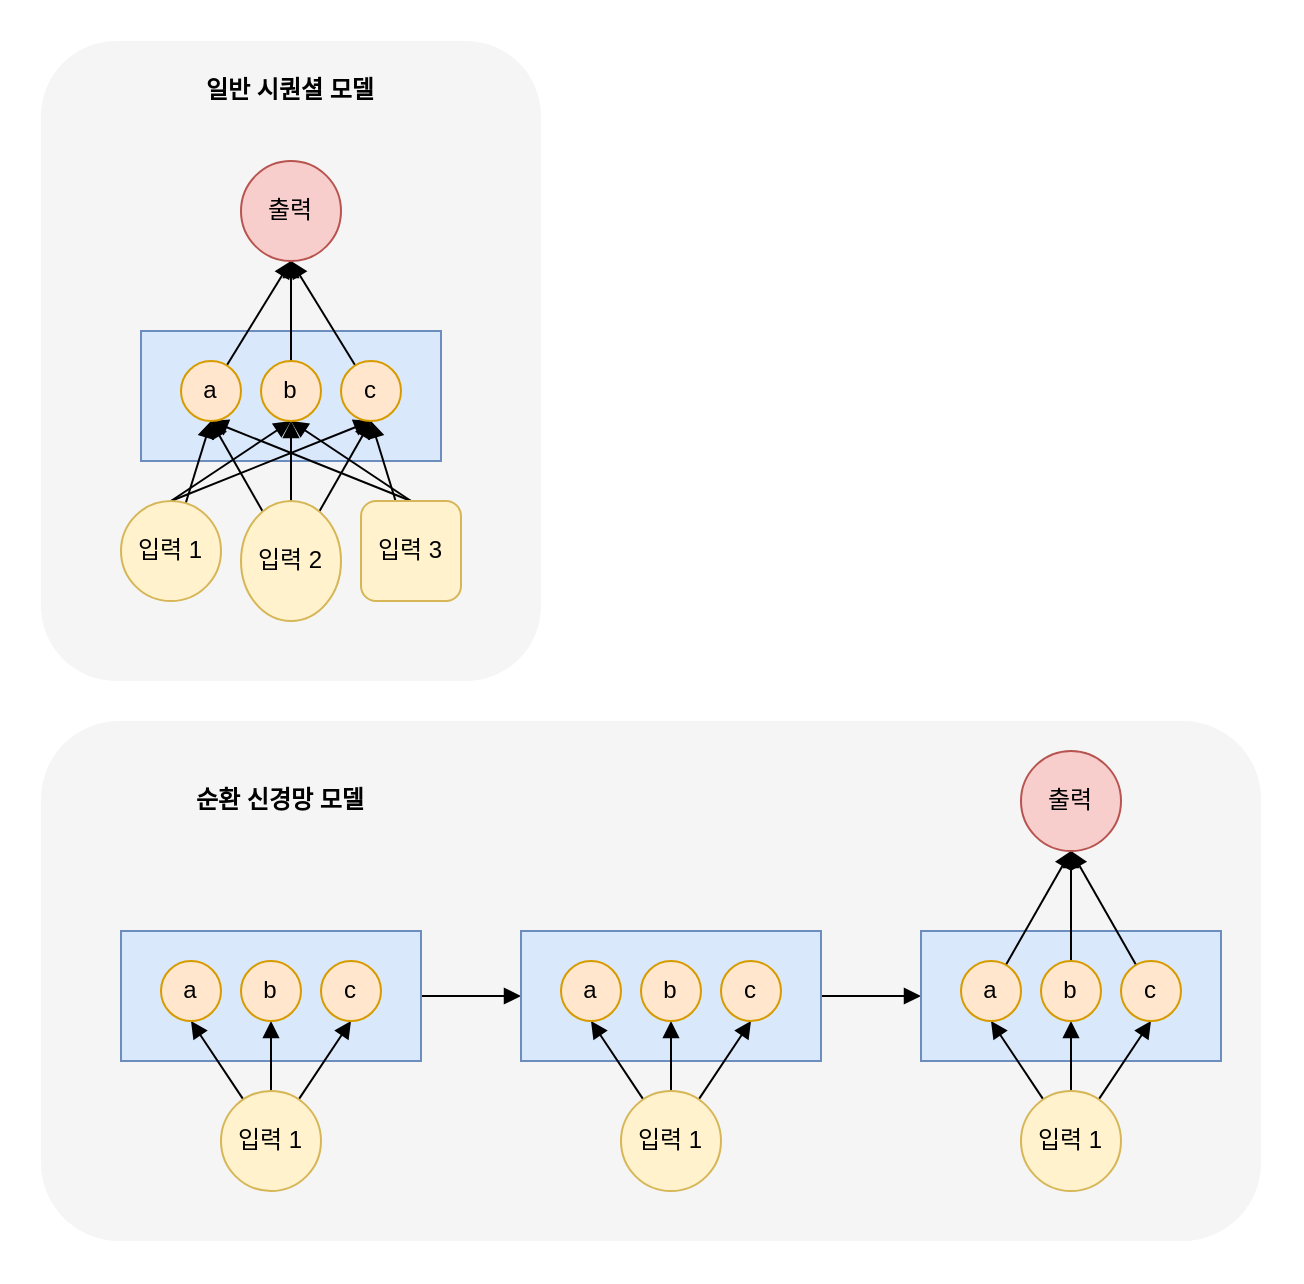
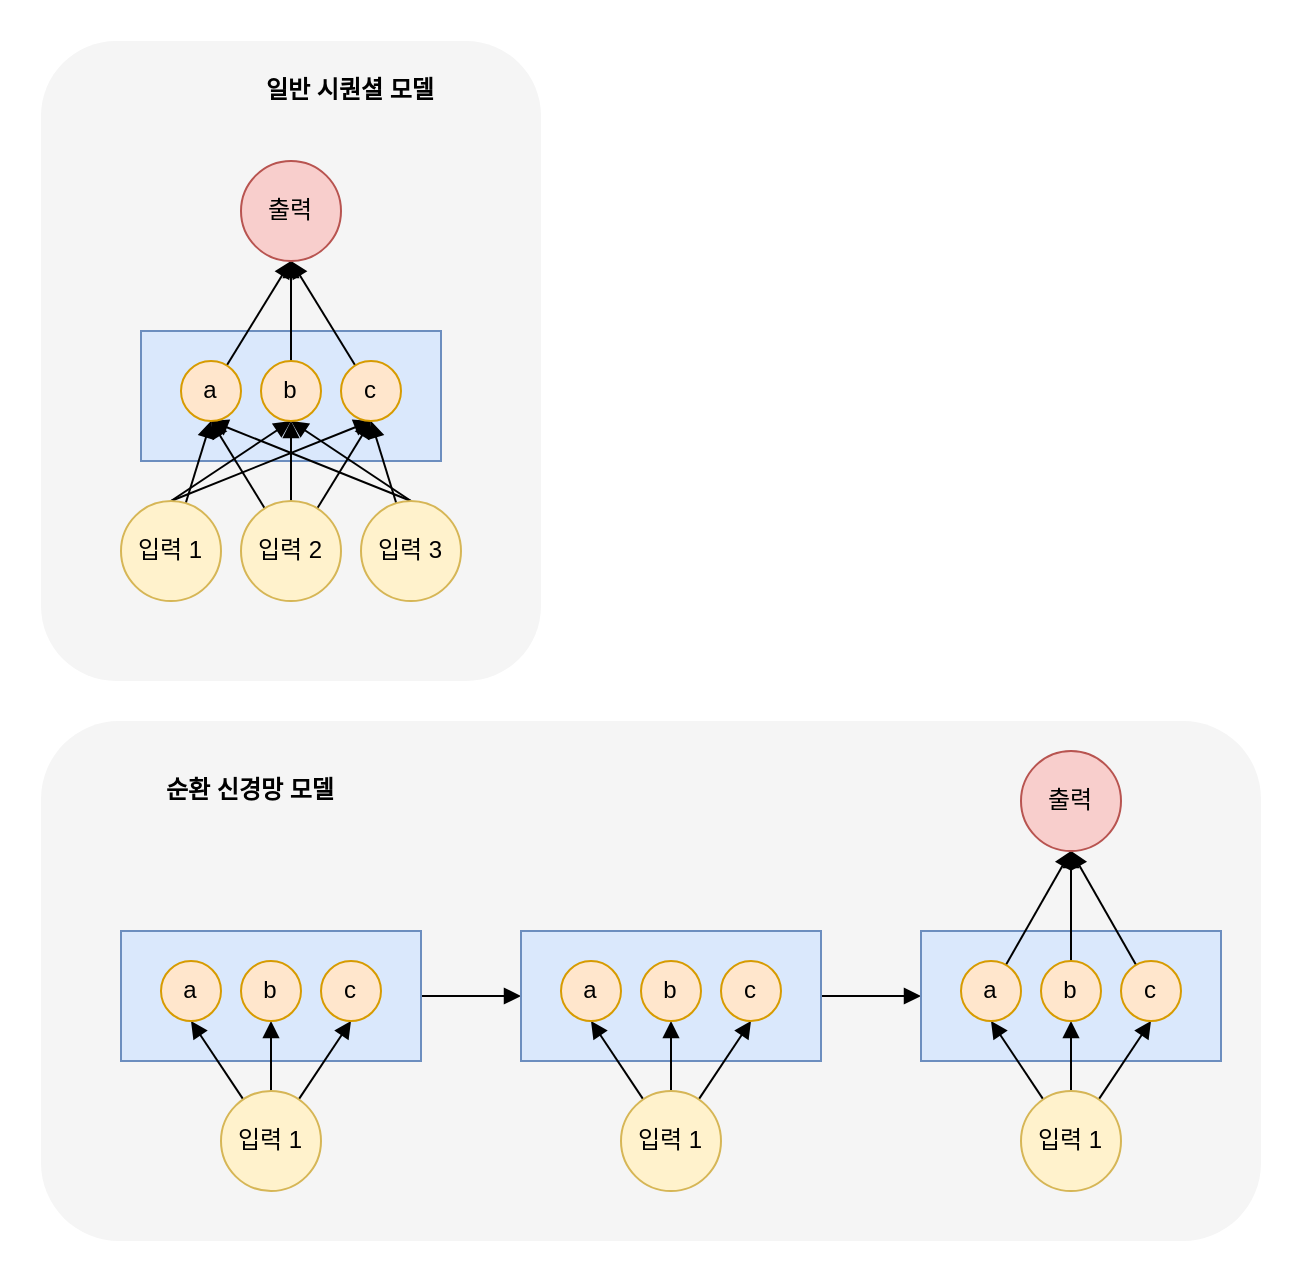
  <mxCell id="0" />
  <mxCell id="1" parent="0" />
  <mxCell id="2" value="" style="rounded=1;whiteSpace=wrap;html=1;fillColor=#f5f5f5;fontColor=#333333;strokeColor=none;" vertex="1" parent="1"><mxGeometry x="20" y="360" width="610" height="260" as="geometry" /></mxCell>
  <mxCell id="3" value="" style="rounded=1;whiteSpace=wrap;html=1;fillColor=#f5f5f5;fontColor=#333333;strokeColor=none;" vertex="1" parent="1"><mxGeometry x="20" y="20" width="250" height="320" as="geometry" /></mxCell>
  <mxCell id="4" style="edgeStyle=orthogonalEdgeStyle;rounded=0;orthogonalLoop=1;jettySize=auto;html=1;entryX=0;entryY=0.5;entryDx=0;entryDy=0;endArrow=block;endFill=1;" edge="1" parent="1" source="5" target="34"><mxGeometry relative="1" as="geometry" /></mxCell>
  <mxCell id="5" value="" style="rounded=0;whiteSpace=wrap;html=1;fillColor=#dae8fc;strokeColor=#6c8ebf;" vertex="1" parent="1"><mxGeometry x="60" y="465" width="150" height="65" as="geometry" /></mxCell>
  <mxCell id="6" value="" style="rounded=0;whiteSpace=wrap;html=1;fillColor=#dae8fc;strokeColor=#6c8ebf;" vertex="1" parent="1"><mxGeometry x="70" y="165" width="150" height="65" as="geometry" /></mxCell>
  <mxCell id="7" style="rounded=0;orthogonalLoop=1;jettySize=auto;html=1;entryX=0.5;entryY=1;entryDx=0;entryDy=0;endArrow=block;endFill=1;" edge="1" parent="1" source="10" target="20"><mxGeometry relative="1" as="geometry" /></mxCell>
  <mxCell id="8" style="rounded=0;orthogonalLoop=1;jettySize=auto;html=1;entryX=0.5;entryY=1;entryDx=0;entryDy=0;exitX=0.5;exitY=0;exitDx=0;exitDy=0;endArrow=block;endFill=1;" edge="1" parent="1" source="10" target="22"><mxGeometry relative="1" as="geometry" /></mxCell>
  <mxCell id="9" style="rounded=0;orthogonalLoop=1;jettySize=auto;html=1;entryX=0.5;entryY=1;entryDx=0;entryDy=0;exitX=0.5;exitY=0;exitDx=0;exitDy=0;endArrow=block;endFill=1;" edge="1" parent="1" source="10" target="24"><mxGeometry relative="1" as="geometry" /></mxCell>
  <mxCell id="10" value="입력 1" style="ellipse;whiteSpace=wrap;html=1;aspect=fixed;fillColor=#fff2cc;strokeColor=#d6b656;" vertex="1" parent="1"><mxGeometry x="60" y="250" width="50" height="50" as="geometry" /></mxCell>
  <mxCell id="11" style="rounded=0;orthogonalLoop=1;jettySize=auto;html=1;entryX=0.5;entryY=1;entryDx=0;entryDy=0;endArrow=block;endFill=1;" edge="1" parent="1" source="14" target="20"><mxGeometry relative="1" as="geometry" /></mxCell>
  <mxCell id="12" style="rounded=0;orthogonalLoop=1;jettySize=auto;html=1;endArrow=block;endFill=1;" edge="1" parent="1" source="14"><mxGeometry relative="1" as="geometry"><mxPoint x="145" y="210" as="targetPoint" /></mxGeometry></mxCell>
  <mxCell id="13" style="rounded=0;orthogonalLoop=1;jettySize=auto;html=1;entryX=0.5;entryY=1;entryDx=0;entryDy=0;endArrow=block;endFill=1;" edge="1" parent="1" source="14" target="24"><mxGeometry relative="1" as="geometry" /></mxCell>
- <mxCell id="14" value="입력 2" style="ellipse;whiteSpace=wrap;html=1;aspect=fixed;fillColor=#fff2cc;strokeColor=#d6b656;" vertex="1" parent="1"><mxGeometry x="120" y="250" width="50" height="60" as="geometry" /></mxCell>
+ <mxCell id="14" value="입력 2" style="ellipse;whiteSpace=wrap;html=1;aspect=fixed;fillColor=#fff2cc;strokeColor=#d6b656;" vertex="1" parent="1"><mxGeometry x="120" y="250" width="50" height="50" as="geometry" /></mxCell>
  <mxCell id="15" style="rounded=0;orthogonalLoop=1;jettySize=auto;html=1;entryX=0.5;entryY=1;entryDx=0;entryDy=0;exitX=0.5;exitY=0;exitDx=0;exitDy=0;endArrow=block;endFill=1;" edge="1" parent="1" source="18" target="20"><mxGeometry relative="1" as="geometry" /></mxCell>
  <mxCell id="16" style="rounded=0;orthogonalLoop=1;jettySize=auto;html=1;entryX=0.5;entryY=1;entryDx=0;entryDy=0;exitX=0.5;exitY=0;exitDx=0;exitDy=0;endArrow=block;endFill=1;" edge="1" parent="1" source="18" target="22"><mxGeometry relative="1" as="geometry" /></mxCell>
  <mxCell id="17" style="rounded=0;orthogonalLoop=1;jettySize=auto;html=1;entryX=0.5;entryY=1;entryDx=0;entryDy=0;endArrow=block;endFill=1;" edge="1" parent="1" source="18" target="24"><mxGeometry relative="1" as="geometry" /></mxCell>
- <mxCell id="18" value="입력 3" style="whiteSpace=wrap;html=1;aspect=fixed;fillColor=#fff2cc;strokeColor=#d6b656;rounded=1;" vertex="1" parent="1"><mxGeometry x="180" y="250" width="50" height="50" as="geometry" /></mxCell>
+ <mxCell id="18" value="입력 3" style="ellipse;whiteSpace=wrap;html=1;aspect=fixed;fillColor=#fff2cc;strokeColor=#d6b656;" vertex="1" parent="1"><mxGeometry x="180" y="250" width="50" height="50" as="geometry" /></mxCell>
  <mxCell id="19" style="rounded=0;orthogonalLoop=1;jettySize=auto;html=1;entryX=0.5;entryY=1;entryDx=0;entryDy=0;endArrow=block;endFill=1;" edge="1" parent="1" source="20" target="25"><mxGeometry relative="1" as="geometry" /></mxCell>
  <mxCell id="20" value="a" style="ellipse;whiteSpace=wrap;html=1;aspect=fixed;fillColor=#ffe6cc;strokeColor=#d79b00;" vertex="1" parent="1"><mxGeometry x="90" y="180" width="30" height="30" as="geometry" /></mxCell>
  <mxCell id="21" style="rounded=0;orthogonalLoop=1;jettySize=auto;html=1;entryX=0.5;entryY=1;entryDx=0;entryDy=0;endArrow=block;endFill=1;" edge="1" parent="1" source="22" target="25"><mxGeometry relative="1" as="geometry" /></mxCell>
  <mxCell id="22" value="b" style="ellipse;whiteSpace=wrap;html=1;aspect=fixed;fillColor=#ffe6cc;strokeColor=#d79b00;" vertex="1" parent="1"><mxGeometry x="130" y="180" width="30" height="30" as="geometry" /></mxCell>
  <mxCell id="23" style="rounded=0;orthogonalLoop=1;jettySize=auto;html=1;entryX=0.5;entryY=1;entryDx=0;entryDy=0;endArrow=block;endFill=1;" edge="1" parent="1" source="24" target="25"><mxGeometry relative="1" as="geometry" /></mxCell>
  <mxCell id="24" value="c" style="ellipse;whiteSpace=wrap;html=1;aspect=fixed;fillColor=#ffe6cc;strokeColor=#d79b00;" vertex="1" parent="1"><mxGeometry x="170" y="180" width="30" height="30" as="geometry" /></mxCell>
  <mxCell id="25" value="출력" style="ellipse;whiteSpace=wrap;html=1;aspect=fixed;fillColor=#f8cecc;strokeColor=#b85450;" vertex="1" parent="1"><mxGeometry x="120" y="80" width="50" height="50" as="geometry" /></mxCell>
  <mxCell id="26" style="rounded=0;orthogonalLoop=1;jettySize=auto;html=1;entryX=0.5;entryY=1;entryDx=0;entryDy=0;endArrow=block;endFill=1;" edge="1" parent="1" source="29" target="31"><mxGeometry relative="1" as="geometry" /></mxCell>
  <mxCell id="27" style="rounded=0;orthogonalLoop=1;jettySize=auto;html=1;entryX=0.5;entryY=1;entryDx=0;entryDy=0;endArrow=block;endFill=1;" edge="1" parent="1" source="29" target="30"><mxGeometry relative="1" as="geometry" /></mxCell>
  <mxCell id="28" style="rounded=0;orthogonalLoop=1;jettySize=auto;html=1;entryX=0.5;entryY=1;entryDx=0;entryDy=0;endArrow=block;endFill=1;" edge="1" parent="1" source="29" target="32"><mxGeometry relative="1" as="geometry" /></mxCell>
  <mxCell id="29" value="입력 1" style="ellipse;whiteSpace=wrap;html=1;aspect=fixed;fillColor=#fff2cc;strokeColor=#d6b656;" vertex="1" parent="1"><mxGeometry x="110" y="545" width="50" height="50" as="geometry" /></mxCell>
  <mxCell id="30" value="a" style="ellipse;whiteSpace=wrap;html=1;aspect=fixed;fillColor=#ffe6cc;strokeColor=#d79b00;" vertex="1" parent="1"><mxGeometry x="80" y="480" width="30" height="30" as="geometry" /></mxCell>
  <mxCell id="31" value="b" style="ellipse;whiteSpace=wrap;html=1;aspect=fixed;fillColor=#ffe6cc;strokeColor=#d79b00;" vertex="1" parent="1"><mxGeometry x="120" y="480" width="30" height="30" as="geometry" /></mxCell>
  <mxCell id="32" value="c" style="ellipse;whiteSpace=wrap;html=1;aspect=fixed;fillColor=#ffe6cc;strokeColor=#d79b00;" vertex="1" parent="1"><mxGeometry x="160" y="480" width="30" height="30" as="geometry" /></mxCell>
  <mxCell id="33" style="edgeStyle=orthogonalEdgeStyle;rounded=0;orthogonalLoop=1;jettySize=auto;html=1;entryX=0;entryY=0.5;entryDx=0;entryDy=0;endArrow=block;endFill=1;" edge="1" parent="1" source="34" target="42"><mxGeometry relative="1" as="geometry" /></mxCell>
  <mxCell id="34" value="" style="rounded=0;whiteSpace=wrap;html=1;fillColor=#dae8fc;strokeColor=#6c8ebf;" vertex="1" parent="1"><mxGeometry x="260" y="465" width="150" height="65" as="geometry" /></mxCell>
  <mxCell id="35" style="rounded=0;orthogonalLoop=1;jettySize=auto;html=1;entryX=0.5;entryY=1;entryDx=0;entryDy=0;endArrow=block;endFill=1;" edge="1" parent="1" source="38" target="40"><mxGeometry relative="1" as="geometry" /></mxCell>
  <mxCell id="36" style="rounded=0;orthogonalLoop=1;jettySize=auto;html=1;entryX=0.5;entryY=1;entryDx=0;entryDy=0;endArrow=block;endFill=1;" edge="1" parent="1" source="38" target="39"><mxGeometry relative="1" as="geometry" /></mxCell>
  <mxCell id="37" style="rounded=0;orthogonalLoop=1;jettySize=auto;html=1;entryX=0.5;entryY=1;entryDx=0;entryDy=0;endArrow=block;endFill=1;" edge="1" parent="1" source="38" target="41"><mxGeometry relative="1" as="geometry" /></mxCell>
  <mxCell id="38" value="입력 1" style="ellipse;whiteSpace=wrap;html=1;aspect=fixed;fillColor=#fff2cc;strokeColor=#d6b656;" vertex="1" parent="1"><mxGeometry x="310" y="545" width="50" height="50" as="geometry" /></mxCell>
  <mxCell id="39" value="a" style="ellipse;whiteSpace=wrap;html=1;aspect=fixed;fillColor=#ffe6cc;strokeColor=#d79b00;" vertex="1" parent="1"><mxGeometry x="280" y="480" width="30" height="30" as="geometry" /></mxCell>
  <mxCell id="40" value="b" style="ellipse;whiteSpace=wrap;html=1;aspect=fixed;fillColor=#ffe6cc;strokeColor=#d79b00;" vertex="1" parent="1"><mxGeometry x="320" y="480" width="30" height="30" as="geometry" /></mxCell>
  <mxCell id="41" value="c" style="ellipse;whiteSpace=wrap;html=1;aspect=fixed;fillColor=#ffe6cc;strokeColor=#d79b00;" vertex="1" parent="1"><mxGeometry x="360" y="480" width="30" height="30" as="geometry" /></mxCell>
  <mxCell id="42" value="" style="rounded=0;whiteSpace=wrap;html=1;fillColor=#dae8fc;strokeColor=#6c8ebf;" vertex="1" parent="1"><mxGeometry x="460" y="465" width="150" height="65" as="geometry" /></mxCell>
  <mxCell id="43" style="rounded=0;orthogonalLoop=1;jettySize=auto;html=1;entryX=0.5;entryY=1;entryDx=0;entryDy=0;endArrow=block;endFill=1;" edge="1" parent="1" source="46" target="50"><mxGeometry relative="1" as="geometry" /></mxCell>
  <mxCell id="44" style="rounded=0;orthogonalLoop=1;jettySize=auto;html=1;entryX=0.5;entryY=1;entryDx=0;entryDy=0;endArrow=block;endFill=1;" edge="1" parent="1" source="46" target="48"><mxGeometry relative="1" as="geometry" /></mxCell>
  <mxCell id="45" style="rounded=0;orthogonalLoop=1;jettySize=auto;html=1;entryX=0.5;entryY=1;entryDx=0;entryDy=0;endArrow=block;endFill=1;" edge="1" parent="1" source="46" target="52"><mxGeometry relative="1" as="geometry" /></mxCell>
  <mxCell id="46" value="입력 1" style="ellipse;whiteSpace=wrap;html=1;aspect=fixed;fillColor=#fff2cc;strokeColor=#d6b656;" vertex="1" parent="1"><mxGeometry x="510" y="545" width="50" height="50" as="geometry" /></mxCell>
  <mxCell id="47" style="rounded=0;orthogonalLoop=1;jettySize=auto;html=1;entryX=0.5;entryY=1;entryDx=0;entryDy=0;endArrow=block;endFill=1;" edge="1" parent="1" source="48" target="53"><mxGeometry relative="1" as="geometry" /></mxCell>
  <mxCell id="48" value="a" style="ellipse;whiteSpace=wrap;html=1;aspect=fixed;fillColor=#ffe6cc;strokeColor=#d79b00;" vertex="1" parent="1"><mxGeometry x="480" y="480" width="30" height="30" as="geometry" /></mxCell>
  <mxCell id="49" style="rounded=0;orthogonalLoop=1;jettySize=auto;html=1;entryX=0.5;entryY=1;entryDx=0;entryDy=0;endArrow=block;endFill=1;" edge="1" parent="1" source="50" target="53"><mxGeometry relative="1" as="geometry" /></mxCell>
  <mxCell id="50" value="b" style="ellipse;whiteSpace=wrap;html=1;aspect=fixed;fillColor=#ffe6cc;strokeColor=#d79b00;" vertex="1" parent="1"><mxGeometry x="520" y="480" width="30" height="30" as="geometry" /></mxCell>
  <mxCell id="51" style="rounded=0;orthogonalLoop=1;jettySize=auto;html=1;entryX=0.5;entryY=1;entryDx=0;entryDy=0;endArrow=block;endFill=1;" edge="1" parent="1" source="52" target="53"><mxGeometry relative="1" as="geometry" /></mxCell>
  <mxCell id="52" value="c" style="ellipse;whiteSpace=wrap;html=1;aspect=fixed;fillColor=#ffe6cc;strokeColor=#d79b00;" vertex="1" parent="1"><mxGeometry x="560" y="480" width="30" height="30" as="geometry" /></mxCell>
  <mxCell id="53" value="출력" style="ellipse;whiteSpace=wrap;html=1;aspect=fixed;fillColor=#f8cecc;strokeColor=#b85450;" vertex="1" parent="1"><mxGeometry x="510" y="375" width="50" height="50" as="geometry" /></mxCell>
- <mxCell id="54" value="일반 시퀀셜 모델" style="text;html=1;align=center;verticalAlign=middle;whiteSpace=wrap;rounded=0;fontStyle=1" vertex="1" parent="1"><mxGeometry x="95" y="30" width="100" height="30" as="geometry" /></mxCell>
- <mxCell id="55" value="순환 신경망 모델" style="text;html=1;align=center;verticalAlign=middle;whiteSpace=wrap;rounded=0;fontStyle=1" vertex="1" parent="1"><mxGeometry x="90" y="385" width="100" height="30" as="geometry" /></mxCell>
+ <mxCell id="54" value="일반 시퀀셜 모델" style="text;html=1;align=center;verticalAlign=middle;whiteSpace=wrap;rounded=0;fontStyle=1" vertex="1" parent="1"><mxGeometry x="125" y="30" width="100" height="30" as="geometry" /></mxCell>
+ <mxCell id="55" value="순환 신경망 모델" style="text;html=1;align=center;verticalAlign=middle;whiteSpace=wrap;rounded=0;fontStyle=1" vertex="1" parent="1"><mxGeometry x="75" y="380" width="100" height="30" as="geometry" /></mxCell>
